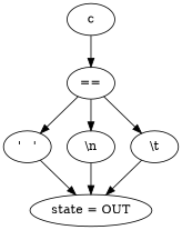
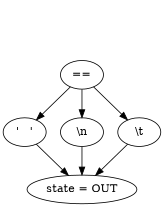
  digraph {
-   c
    "=="
    "'   '"
    "\\n"
    "\\t"
    "state = OUT"
-   c -> "=="
    "==" -> "'   '"
    "==" -> "\\n"
    "==" -> "\\t"
    "'   '" -> "state = OUT"
    "\\n" -> "state = OUT"
    "\\t" -> "state = OUT"
  }
